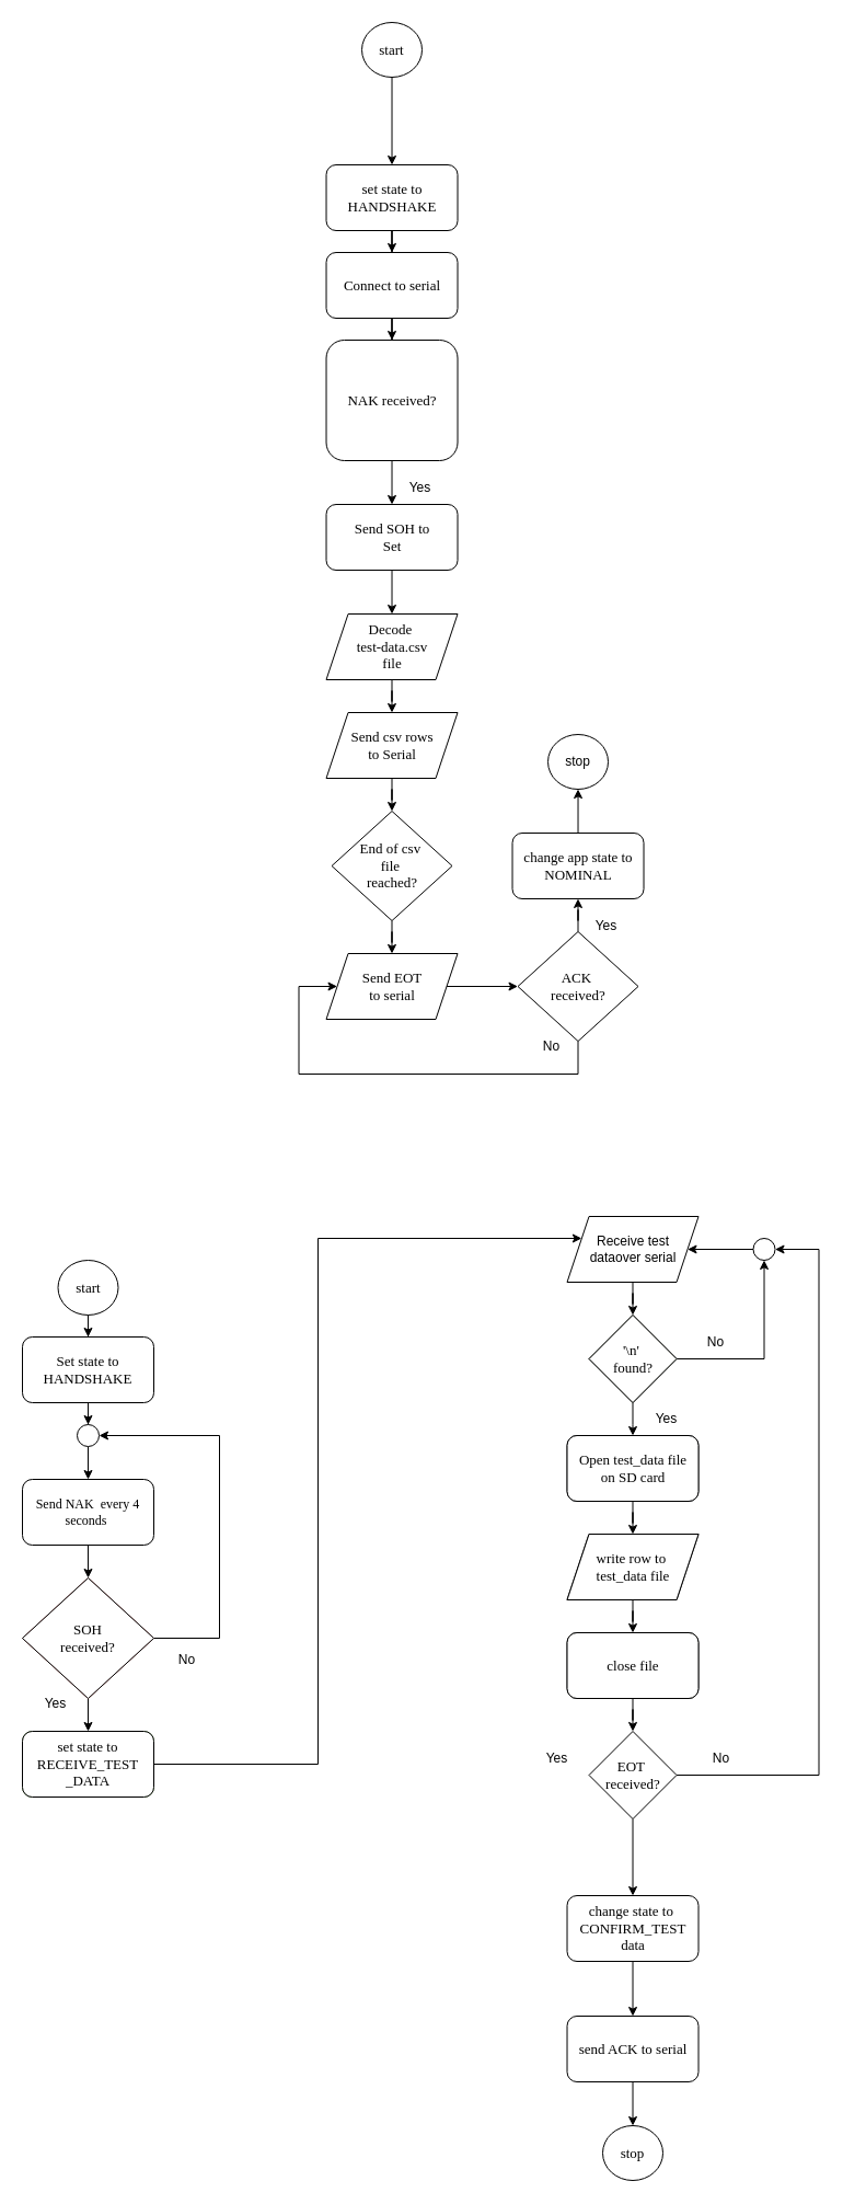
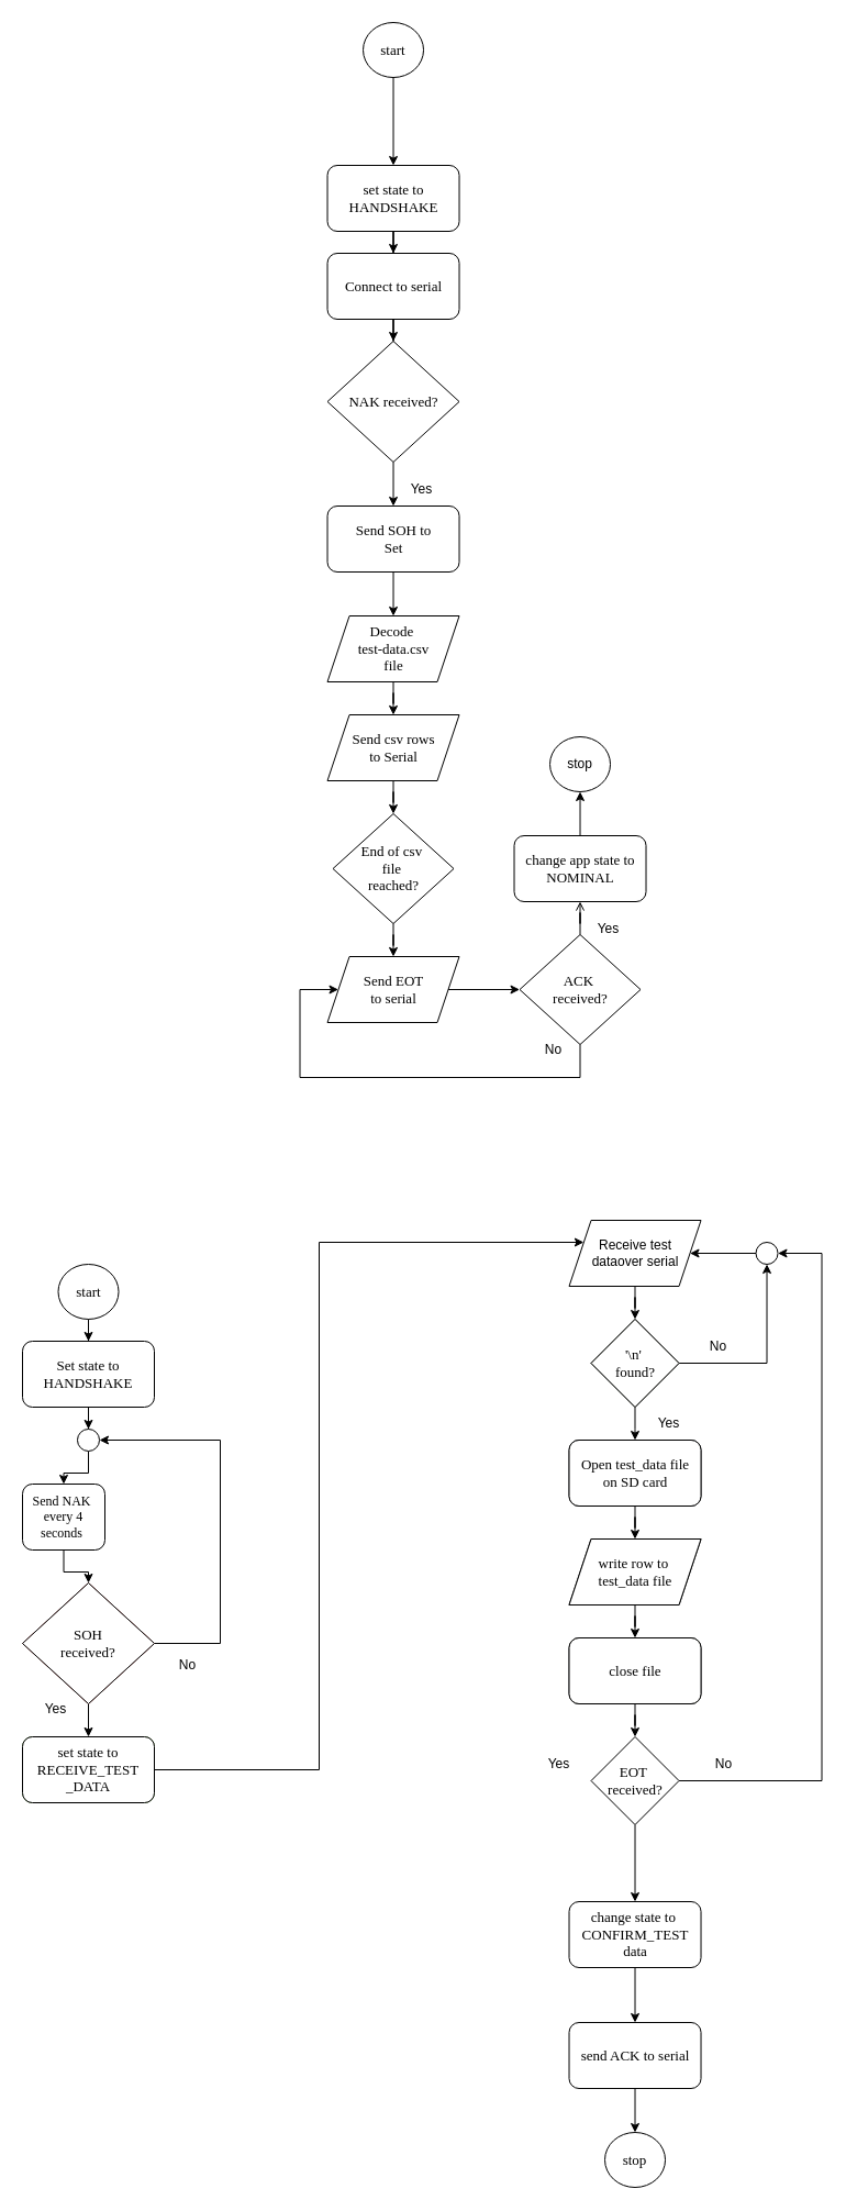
  <mxCell id="0" />
  <mxCell id="1" parent="0" />
  <mxCell id="2" value="" style="edgeStyle=orthogonalEdgeStyle;rounded=0;orthogonalLoop=1;jettySize=auto;html=1;" parent="1" source="3" target="14" edge="1"><mxGeometry relative="1" as="geometry" /></mxCell>
- <mxCell id="3" value="&lt;font face=&quot;Times New Roman&quot;&gt;Send NAK&amp;nbsp; every 4 seconds&amp;nbsp;&lt;/font&gt;" style="rounded=1;whiteSpace=wrap;html=1;" parent="1" vertex="1"><mxGeometry x="20" y="1350" width="120" height="60" as="geometry" /></mxCell>
+ <mxCell id="3" value="&lt;font face=&quot;Times New Roman&quot;&gt;Send NAK&amp;nbsp; every 4 seconds&amp;nbsp;&lt;/font&gt;" style="rounded=1;whiteSpace=wrap;html=1;" parent="1" vertex="1"><mxGeometry x="20" y="1350" width="75" height="60" as="geometry" /></mxCell>
  <mxCell id="4" style="edgeStyle=orthogonalEdgeStyle;rounded=0;orthogonalLoop=1;jettySize=auto;html=1;entryX=0.5;entryY=0;entryDx=0;entryDy=0;" parent="1" source="5" target="7" edge="1"><mxGeometry relative="1" as="geometry" /></mxCell>
  <mxCell id="5" value="set state to HANDSHAKE" style="rounded=1;whiteSpace=wrap;html=1;fontFamily=Times New Roman;fontSize=13;" parent="1" vertex="1"><mxGeometry x="297.52" y="150" width="120" height="60" as="geometry" /></mxCell>
  <mxCell id="6" value="" style="edgeStyle=orthogonalEdgeStyle;rounded=0;orthogonalLoop=1;jettySize=auto;html=1;" parent="1" source="7" target="9" edge="1"><mxGeometry relative="1" as="geometry" /></mxCell>
  <mxCell id="7" value="Connect to serial" style="rounded=1;whiteSpace=wrap;html=1;fontFamily=Times New Roman;fontSize=13;" parent="1" vertex="1"><mxGeometry x="297.52" y="230" width="120" height="60" as="geometry" /></mxCell>
  <mxCell id="8" value="" style="edgeStyle=orthogonalEdgeStyle;rounded=0;orthogonalLoop=1;jettySize=auto;html=1;" parent="1" source="9" target="11" edge="1"><mxGeometry relative="1" as="geometry" /></mxCell>
- <mxCell id="9" value="NAK received?" style="whiteSpace=wrap;html=1;fontFamily=Times New Roman;fontSize=13;rounded=1;" parent="1" vertex="1"><mxGeometry x="297.52" y="310" width="120" height="110" as="geometry" /></mxCell>
+ <mxCell id="9" value="NAK received?" style="rhombus;whiteSpace=wrap;html=1;fontFamily=Times New Roman;fontSize=13;" parent="1" vertex="1"><mxGeometry x="297.52" y="310" width="120" height="110" as="geometry" /></mxCell>
  <mxCell id="10" value="" style="edgeStyle=orthogonalEdgeStyle;rounded=0;orthogonalLoop=1;jettySize=auto;html=1;" parent="1" source="11" target="22" edge="1"><mxGeometry relative="1" as="geometry" /></mxCell>
  <mxCell id="11" value="Send SOH to &lt;br style=&quot;font-size: 13px;&quot;&gt;Set" style="rounded=1;whiteSpace=wrap;html=1;fontFamily=Times New Roman;fontSize=13;" parent="1" vertex="1"><mxGeometry x="297.52" y="460" width="120" height="60" as="geometry" /></mxCell>
  <mxCell id="12" value="" style="edgeStyle=orthogonalEdgeStyle;rounded=0;orthogonalLoop=1;jettySize=auto;html=1;" parent="1" source="14" target="16" edge="1"><mxGeometry relative="1" as="geometry" /></mxCell>
  <mxCell id="13" style="edgeStyle=orthogonalEdgeStyle;rounded=0;orthogonalLoop=1;jettySize=auto;html=1;entryX=1;entryY=0.5;entryDx=0;entryDy=0;" parent="1" source="14" target="20" edge="1"><mxGeometry relative="1" as="geometry"><Array as="points"><mxPoint x="200" y="1495" /><mxPoint x="200" y="1310" /></Array></mxGeometry></mxCell>
  <mxCell id="14" value="SOH &lt;br&gt;received?" style="rhombus;whiteSpace=wrap;html=1;fillColor=#f8cecc;strokeColor=#b85450;" parent="1" vertex="1"><mxGeometry x="20" y="1440" width="120" height="110" as="geometry" /></mxCell>
  <mxCell id="15" value="" style="edgeStyle=orthogonalEdgeStyle;rounded=0;orthogonalLoop=1;jettySize=auto;html=1;" parent="1" source="16" target="26" edge="1"><mxGeometry relative="1" as="geometry"><Array as="points"><mxPoint x="290" y="1610" /><mxPoint x="290" y="1130" /></Array></mxGeometry></mxCell>
  <mxCell id="16" value="set state to RECEIVE_TEST&lt;br&gt;_DATA" style="rounded=1;whiteSpace=wrap;html=1;fillColor=#d5e8d4;strokeColor=#82b366;" parent="1" vertex="1"><mxGeometry x="20" y="1580" width="120" height="60" as="geometry" /></mxCell>
  <mxCell id="17" value="" style="edgeStyle=orthogonalEdgeStyle;rounded=0;orthogonalLoop=1;jettySize=auto;html=1;" parent="1" source="18" target="20" edge="1"><mxGeometry relative="1" as="geometry"><Array as="points" /></mxGeometry></mxCell>
  <mxCell id="18" value="Set state to HANDSHAKE" style="rounded=1;whiteSpace=wrap;html=1;fontFamily=Times New Roman;fontSize=13;" parent="1" vertex="1"><mxGeometry x="20" y="1220" width="120" height="60" as="geometry" /></mxCell>
  <mxCell id="19" value="" style="edgeStyle=orthogonalEdgeStyle;rounded=0;orthogonalLoop=1;jettySize=auto;html=1;" parent="1" source="20" target="3" edge="1"><mxGeometry relative="1" as="geometry" /></mxCell>
  <mxCell id="20" value="" style="ellipse;whiteSpace=wrap;html=1;" parent="1" vertex="1"><mxGeometry x="70" y="1300" width="20" height="20" as="geometry" /></mxCell>
  <mxCell id="21" value="" style="edgeStyle=orthogonalEdgeStyle;rounded=0;orthogonalLoop=1;jettySize=auto;html=1;" parent="1" source="22" target="24" edge="1"><mxGeometry relative="1" as="geometry" /></mxCell>
  <mxCell id="22" value="Decode&amp;nbsp;&lt;br style=&quot;font-size: 13px;&quot;&gt;test-data.csv&lt;br style=&quot;font-size: 13px;&quot;&gt;file" style="shape=parallelogram;perimeter=parallelogramPerimeter;whiteSpace=wrap;html=1;fixedSize=1;fontFamily=Times New Roman;fontSize=13;" parent="1" vertex="1"><mxGeometry x="297.52" y="560" width="120" height="60" as="geometry" /></mxCell>
  <mxCell id="23" value="" style="edgeStyle=orthogonalEdgeStyle;rounded=0;orthogonalLoop=1;jettySize=auto;html=1;" parent="1" source="24" target="39" edge="1"><mxGeometry relative="1" as="geometry" /></mxCell>
  <mxCell id="24" value="Send csv rows&lt;br style=&quot;font-size: 13px;&quot;&gt;to Serial" style="shape=parallelogram;perimeter=parallelogramPerimeter;whiteSpace=wrap;html=1;fixedSize=1;fontFamily=Times New Roman;fontSize=13;" parent="1" vertex="1"><mxGeometry x="297.52" y="650" width="120" height="60" as="geometry" /></mxCell>
  <mxCell id="25" value="" style="edgeStyle=orthogonalEdgeStyle;rounded=0;orthogonalLoop=1;jettySize=auto;html=1;" parent="1" source="26" target="29" edge="1"><mxGeometry relative="1" as="geometry" /></mxCell>
  <mxCell id="26" value="Receive test &lt;br&gt;dataover serial" style="shape=parallelogram;perimeter=parallelogramPerimeter;whiteSpace=wrap;html=1;fixedSize=1;" parent="1" vertex="1"><mxGeometry x="517.52" y="1110" width="120" height="60" as="geometry" /></mxCell>
  <mxCell id="27" value="" style="edgeStyle=orthogonalEdgeStyle;rounded=0;orthogonalLoop=1;jettySize=auto;html=1;" parent="1" source="29" edge="1"><mxGeometry relative="1" as="geometry"><mxPoint x="577.52" y="1310" as="targetPoint" /></mxGeometry></mxCell>
  <mxCell id="28" style="edgeStyle=orthogonalEdgeStyle;rounded=0;orthogonalLoop=1;jettySize=auto;html=1;entryX=0.5;entryY=1;entryDx=0;entryDy=0;" parent="1" source="29" target="46" edge="1"><mxGeometry relative="1" as="geometry" /></mxCell>
  <mxCell id="29" value="'\n'&amp;nbsp;&lt;br&gt;found?" style="rhombus;whiteSpace=wrap;html=1;fillColor=#cdeb8b;strokeColor=#36393d;" parent="1" vertex="1"><mxGeometry x="537.52" y="1200" width="80" height="80" as="geometry" /></mxCell>
  <mxCell id="30" value="No" style="text;html=1;align=center;verticalAlign=middle;resizable=0;points=[];autosize=1;strokeColor=none;fillColor=none;" parent="1" vertex="1"><mxGeometry x="632.52" y="1210" width="40" height="30" as="geometry" /></mxCell>
  <mxCell id="31" value="Yes" style="text;html=1;align=center;verticalAlign=middle;resizable=0;points=[];autosize=1;strokeColor=none;fillColor=none;" parent="1" vertex="1"><mxGeometry x="587.52" y="1280" width="40" height="30" as="geometry" /></mxCell>
  <mxCell id="32" value="" style="edgeStyle=orthogonalEdgeStyle;rounded=0;orthogonalLoop=1;jettySize=auto;html=1;" parent="1" source="33" target="35" edge="1"><mxGeometry relative="1" as="geometry" /></mxCell>
  <mxCell id="33" value="Open test_data file&lt;br&gt;on SD card" style="rounded=1;whiteSpace=wrap;html=1;fillColor=#eeeeee;strokeColor=#36393d;" parent="1" vertex="1"><mxGeometry x="517.52" y="1310" width="120" height="60" as="geometry" /></mxCell>
  <mxCell id="34" value="" style="edgeStyle=orthogonalEdgeStyle;rounded=0;orthogonalLoop=1;jettySize=auto;html=1;" parent="1" source="35" target="37" edge="1"><mxGeometry relative="1" as="geometry" /></mxCell>
  <mxCell id="35" value="write row to&amp;nbsp;&lt;br&gt;test_data file" style="shape=parallelogram;perimeter=parallelogramPerimeter;whiteSpace=wrap;html=1;fixedSize=1;" parent="1" vertex="1"><mxGeometry x="517.52" y="1400" width="120" height="60" as="geometry" /></mxCell>
  <mxCell id="36" value="" style="edgeStyle=orthogonalEdgeStyle;rounded=0;orthogonalLoop=1;jettySize=auto;html=1;" parent="1" source="37" target="44" edge="1"><mxGeometry relative="1" as="geometry" /></mxCell>
  <mxCell id="37" value="close file" style="rounded=1;whiteSpace=wrap;html=1;fillColor=#ffff88;strokeColor=#36393d;" parent="1" vertex="1"><mxGeometry x="517.52" y="1490" width="120" height="60" as="geometry" /></mxCell>
  <mxCell id="38" value="" style="edgeStyle=orthogonalEdgeStyle;rounded=0;orthogonalLoop=1;jettySize=auto;html=1;" parent="1" source="39" target="41" edge="1"><mxGeometry relative="1" as="geometry" /></mxCell>
  <mxCell id="39" value="End of csv&amp;nbsp;&lt;br style=&quot;font-size: 13px;&quot;&gt;file&amp;nbsp;&lt;br style=&quot;font-size: 13px;&quot;&gt;reached?" style="rhombus;whiteSpace=wrap;html=1;fontFamily=Times New Roman;fontSize=13;" parent="1" vertex="1"><mxGeometry x="302.52" y="740" width="110" height="100" as="geometry" /></mxCell>
  <mxCell id="40" value="" style="edgeStyle=orthogonalEdgeStyle;rounded=0;orthogonalLoop=1;jettySize=auto;html=1;" parent="1" source="41" target="57" edge="1"><mxGeometry relative="1" as="geometry" /></mxCell>
  <mxCell id="41" value="Send EOT &lt;br style=&quot;font-size: 13px;&quot;&gt;to serial" style="shape=parallelogram;perimeter=parallelogramPerimeter;whiteSpace=wrap;html=1;fixedSize=1;fontFamily=Times New Roman;fontSize=13;" parent="1" vertex="1"><mxGeometry x="297.52" y="870" width="120" height="60" as="geometry" /></mxCell>
  <mxCell id="42" style="edgeStyle=orthogonalEdgeStyle;rounded=0;orthogonalLoop=1;jettySize=auto;html=1;entryX=1;entryY=0.5;entryDx=0;entryDy=0;" parent="1" source="44" target="46" edge="1"><mxGeometry relative="1" as="geometry"><mxPoint x="707.52" y="1130" as="targetPoint" /><Array as="points"><mxPoint x="747.52" y="1620" /><mxPoint x="747.52" y="1140" /></Array></mxGeometry></mxCell>
  <mxCell id="43" value="" style="edgeStyle=orthogonalEdgeStyle;rounded=0;orthogonalLoop=1;jettySize=auto;html=1;" parent="1" source="44" target="51" edge="1"><mxGeometry relative="1" as="geometry" /></mxCell>
  <mxCell id="44" value="EOT&amp;nbsp;&lt;br style=&quot;font-size: 13px;&quot;&gt;received?" style="rhombus;whiteSpace=wrap;html=1;fontFamily=Times New Roman;fontSize=13;" parent="1" vertex="1"><mxGeometry x="537.52" y="1580" width="80" height="80" as="geometry" /></mxCell>
  <mxCell id="45" value="" style="edgeStyle=orthogonalEdgeStyle;rounded=0;orthogonalLoop=1;jettySize=auto;html=1;" parent="1" source="46" target="26" edge="1"><mxGeometry relative="1" as="geometry" /></mxCell>
  <mxCell id="46" value="" style="ellipse;whiteSpace=wrap;html=1;" parent="1" vertex="1"><mxGeometry x="687.52" y="1130" width="20" height="20" as="geometry" /></mxCell>
  <mxCell id="47" value="No" style="text;html=1;align=center;verticalAlign=middle;resizable=0;points=[];autosize=1;strokeColor=none;fillColor=none;" parent="1" vertex="1"><mxGeometry x="637.52" y="1590" width="40" height="30" as="geometry" /></mxCell>
  <mxCell id="48" value="" style="edgeStyle=orthogonalEdgeStyle;rounded=0;orthogonalLoop=1;jettySize=auto;html=1;" parent="1" source="49" target="58" edge="1"><mxGeometry relative="1" as="geometry" /></mxCell>
  <mxCell id="49" value="change app state to&lt;br style=&quot;font-size: 13px;&quot;&gt;NOMINAL" style="rounded=1;whiteSpace=wrap;html=1;fontFamily=Times New Roman;fontSize=13;" parent="1" vertex="1"><mxGeometry x="467.52" y="760" width="120" height="60" as="geometry" /></mxCell>
  <mxCell id="50" value="" style="edgeStyle=orthogonalEdgeStyle;rounded=0;orthogonalLoop=1;jettySize=auto;html=1;" parent="1" source="51" target="54" edge="1"><mxGeometry relative="1" as="geometry" /></mxCell>
  <mxCell id="51" value="change state to&amp;nbsp;&lt;br style=&quot;font-size: 13px;&quot;&gt;CONFIRM_TEST&lt;br style=&quot;font-size: 13px;&quot;&gt;data" style="rounded=1;whiteSpace=wrap;html=1;fontFamily=Times New Roman;fontSize=13;" parent="1" vertex="1"><mxGeometry x="517.52" y="1730" width="120" height="60" as="geometry" /></mxCell>
  <mxCell id="52" value="Yes" style="text;html=1;align=center;verticalAlign=middle;resizable=0;points=[];autosize=1;strokeColor=none;fillColor=none;" parent="1" vertex="1"><mxGeometry x="487.52" y="1590" width="40" height="30" as="geometry" /></mxCell>
  <mxCell id="53" value="" style="edgeStyle=orthogonalEdgeStyle;rounded=0;orthogonalLoop=1;jettySize=auto;html=1;" parent="1" source="54" target="61" edge="1"><mxGeometry relative="1" as="geometry" /></mxCell>
  <mxCell id="54" value="send ACK to serial" style="rounded=1;whiteSpace=wrap;html=1;fontFamily=Times New Roman;fontSize=13;" parent="1" vertex="1"><mxGeometry x="517.52" y="1840" width="120" height="60" as="geometry" /></mxCell>
- <mxCell id="55" value="" style="edgeStyle=orthogonalEdgeStyle;rounded=0;orthogonalLoop=1;jettySize=auto;html=1;" parent="1" source="57" target="49" edge="1"><mxGeometry relative="1" as="geometry" /></mxCell>
+ <mxCell id="55" value="" style="edgeStyle=orthogonalEdgeStyle;rounded=0;orthogonalLoop=1;jettySize=auto;html=1;endArrow=open;" parent="1" source="57" target="49" edge="1"><mxGeometry relative="1" as="geometry" /></mxCell>
  <mxCell id="56" style="edgeStyle=orthogonalEdgeStyle;rounded=0;orthogonalLoop=1;jettySize=auto;html=1;entryX=0;entryY=0.5;entryDx=0;entryDy=0;" parent="1" source="57" target="41" edge="1"><mxGeometry relative="1" as="geometry"><Array as="points"><mxPoint x="527.52" y="980" /><mxPoint x="272.52" y="980" /><mxPoint x="272.52" y="900" /></Array></mxGeometry></mxCell>
  <mxCell id="57" value="ACK&amp;nbsp;&lt;br style=&quot;font-size: 13px;&quot;&gt;received?" style="rhombus;whiteSpace=wrap;html=1;fontFamily=Times New Roman;fontSize=13;" parent="1" vertex="1"><mxGeometry x="472.52" y="850" width="110" height="100" as="geometry" /></mxCell>
  <mxCell id="58" value="stop" style="ellipse;whiteSpace=wrap;html=1;" parent="1" vertex="1"><mxGeometry x="500.02" y="670" width="55" height="50" as="geometry" /></mxCell>
  <mxCell id="59" value="Yes" style="text;html=1;align=center;verticalAlign=middle;resizable=0;points=[];autosize=1;strokeColor=none;fillColor=none;" parent="1" vertex="1"><mxGeometry x="532.52" y="830" width="40" height="30" as="geometry" /></mxCell>
  <mxCell id="60" value="No" style="text;html=1;align=center;verticalAlign=middle;resizable=0;points=[];autosize=1;strokeColor=none;fillColor=none;" parent="1" vertex="1"><mxGeometry x="482.52" y="940" width="40" height="30" as="geometry" /></mxCell>
  <mxCell id="61" value="stop" style="ellipse;whiteSpace=wrap;html=1;fontFamily=Times New Roman;fontSize=13;" parent="1" vertex="1"><mxGeometry x="550.02" y="1940" width="55" height="50" as="geometry" /></mxCell>
  <mxCell id="62" style="edgeStyle=orthogonalEdgeStyle;rounded=0;orthogonalLoop=1;jettySize=auto;html=1;entryX=0.5;entryY=0;entryDx=0;entryDy=0;" parent="1" source="63" target="18" edge="1"><mxGeometry relative="1" as="geometry" /></mxCell>
  <mxCell id="63" value="&lt;font style=&quot;font-size: 13px;&quot;&gt;start&lt;/font&gt;" style="ellipse;whiteSpace=wrap;html=1;fontSize=13;fontFamily=Times New Roman;" parent="1" vertex="1"><mxGeometry x="52.5" y="1150" width="55" height="50" as="geometry" /></mxCell>
  <mxCell id="64" style="edgeStyle=orthogonalEdgeStyle;rounded=0;orthogonalLoop=1;jettySize=auto;html=1;entryX=0.5;entryY=0;entryDx=0;entryDy=0;" parent="1" source="65" target="5" edge="1"><mxGeometry relative="1" as="geometry"><Array as="points" /><mxPoint x="357.52" y="10" as="targetPoint" /></mxGeometry></mxCell>
  <mxCell id="65" value="start" style="ellipse;whiteSpace=wrap;html=1;fontFamily=Times New Roman;fontSize=13;" parent="1" vertex="1"><mxGeometry x="330.02" y="20" width="55" height="50" as="geometry" /></mxCell>
  <mxCell id="66" value="No" style="text;html=1;align=center;verticalAlign=middle;resizable=0;points=[];autosize=1;strokeColor=none;fillColor=none;" parent="1" vertex="1"><mxGeometry x="150" y="1500" width="40" height="30" as="geometry" /></mxCell>
  <mxCell id="67" value="Yes" style="text;html=1;align=center;verticalAlign=middle;resizable=0;points=[];autosize=1;strokeColor=none;fillColor=none;" parent="1" vertex="1"><mxGeometry x="30" y="1540.09" width="40" height="30" as="geometry" /></mxCell>
  <mxCell id="68" value="Yes" style="text;html=1;align=center;verticalAlign=middle;resizable=0;points=[];autosize=1;strokeColor=none;fillColor=none;" parent="1" vertex="1"><mxGeometry x="362.61" y="430" width="40" height="30" as="geometry" /></mxCell>
  <mxCell id="69" value="SOH &lt;br style=&quot;font-size: 13px;&quot;&gt;received?" style="rhombus;whiteSpace=wrap;html=1;fontFamily=Times New Roman;fontSize=13;" vertex="1" parent="1"><mxGeometry x="20" y="1440" width="120" height="110" as="geometry" /></mxCell>
  <mxCell id="70" value="set state to RECEIVE_TEST&lt;br style=&quot;font-size: 13px;&quot;&gt;_DATA" style="rounded=1;whiteSpace=wrap;html=1;fontFamily=Times New Roman;fontSize=13;" vertex="1" parent="1"><mxGeometry x="20" y="1580" width="120" height="60" as="geometry" /></mxCell>
  <mxCell id="71" value="'\n'&amp;nbsp;&lt;br style=&quot;font-size: 13px;&quot;&gt;found?" style="rhombus;whiteSpace=wrap;html=1;fontFamily=Times New Roman;fontSize=13;" vertex="1" parent="1"><mxGeometry x="537.52" y="1200" width="80" height="80" as="geometry" /></mxCell>
  <mxCell id="72" value="Open test_data file&lt;br style=&quot;font-size: 13px;&quot;&gt;on SD card" style="rounded=1;whiteSpace=wrap;html=1;fontFamily=Times New Roman;fontSize=13;" vertex="1" parent="1"><mxGeometry x="517.52" y="1310" width="120" height="60" as="geometry" /></mxCell>
  <mxCell id="73" value="write row to&amp;nbsp;&lt;br style=&quot;font-size: 13px;&quot;&gt;test_data file" style="shape=parallelogram;perimeter=parallelogramPerimeter;whiteSpace=wrap;html=1;fixedSize=1;fontFamily=Times New Roman;fontSize=13;" vertex="1" parent="1"><mxGeometry x="517.52" y="1400" width="120" height="60" as="geometry" /></mxCell>
  <mxCell id="74" value="close file" style="rounded=1;whiteSpace=wrap;html=1;fontFamily=Times New Roman;fontSize=13;" vertex="1" parent="1"><mxGeometry x="517.52" y="1490" width="120" height="60" as="geometry" /></mxCell>
